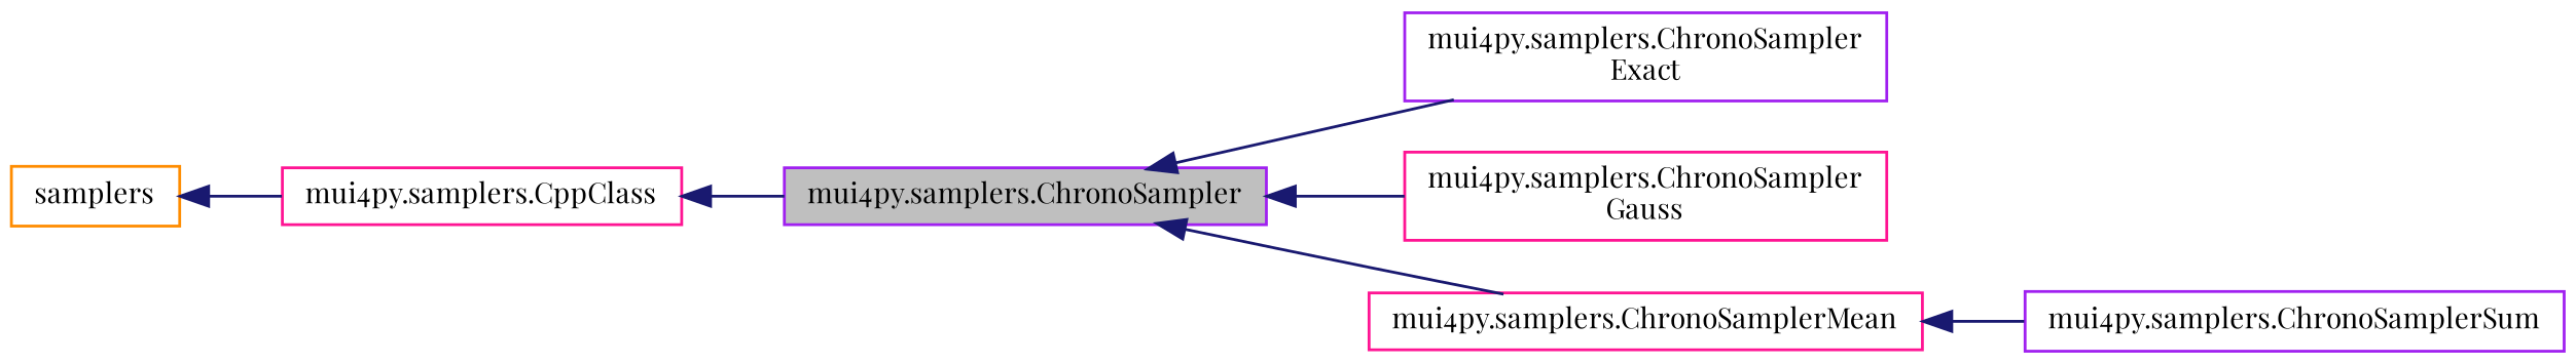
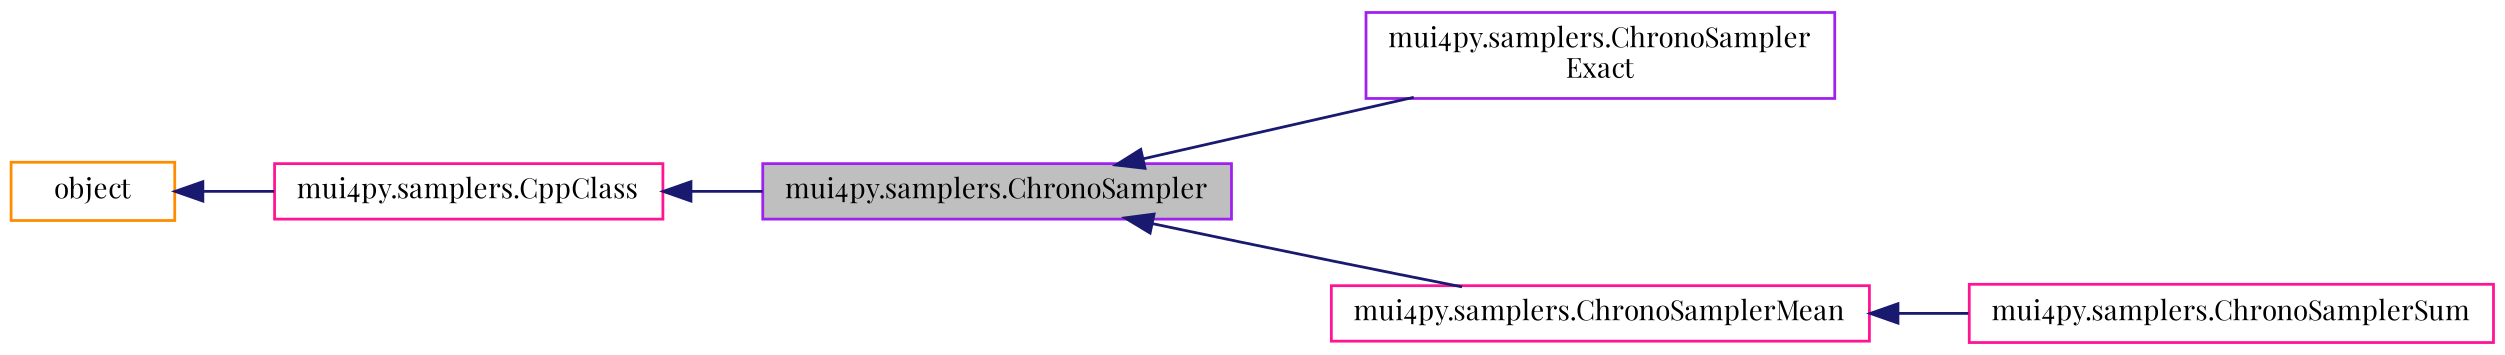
  digraph {
    fontname="Playfair Display"
    rankdir=LR
    node [color=deeppink fillcolor=white fontname="Playfair Display" fontsize=10 shape=record style=filled]
    edge [color=midnightblue dir=back fontname="Playfair Display" fontsize=10 labelfontname=Helvetica labelfontsize=10 style=solid]
    n1 [color=purple fillcolor=grey75 fontcolor=black height=0.2 label="mui4py.samplers.ChronoSampler" width=0.4]
    n2 [color=purple height=0.2 label="mui4py.samplers.ChronoSampler\lExact" width=0.4]
-   n3 [height=0.2 label="mui4py.samplers.ChronoSampler\lGauss" width=0.4]
    n4 [height=0.2 label="mui4py.samplers.ChronoSamplerMean" width=0.4]
-   n5 [color=purple height=0.2 label="mui4py.samplers.ChronoSamplerSum" width=0.4]
+   n5 [height=0.2 label="mui4py.samplers.ChronoSamplerSum" width=0.4]
    n6 [height=0.2 label="mui4py.samplers.CppClass" width=0.4]
-   n7 [color=darkorange height=0.2 label=samplers width=0.4]
+   n7 [color=darkorange height=0.2 label=object width=0.4]
    n1 -> n2
-   n1 -> n3
    n1 -> n4
    n4 -> n5
    n6 -> n1
    n7 -> n6
  }
